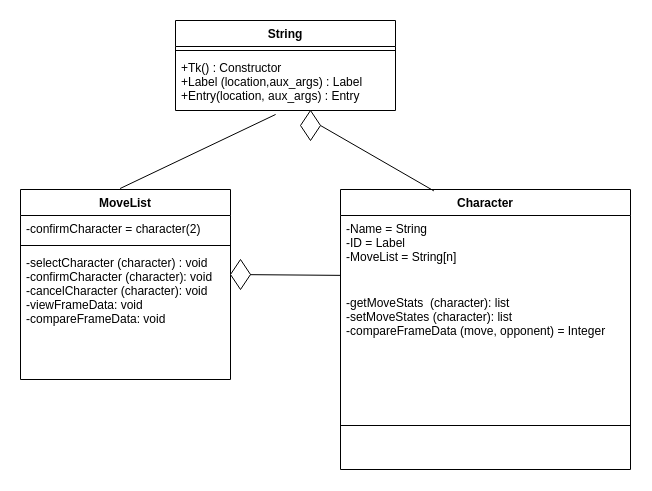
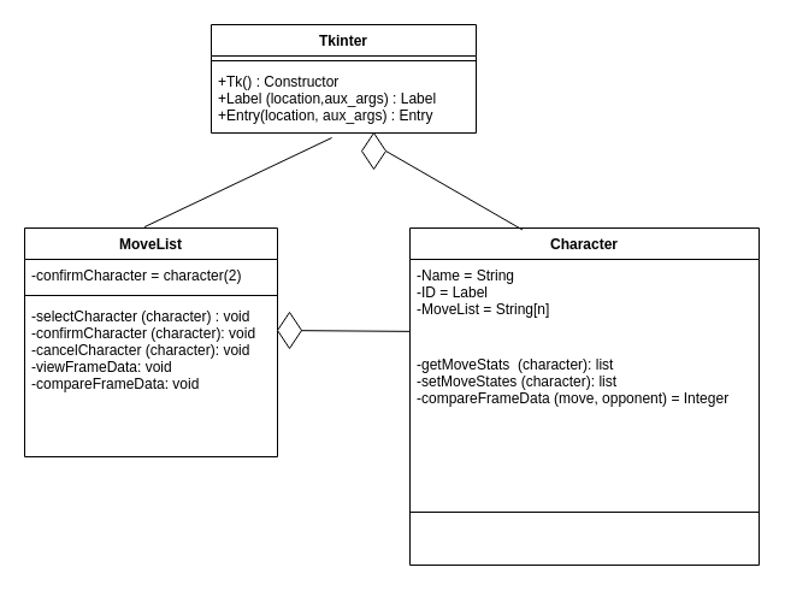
  <mxCell id="0" />
  <mxCell id="1" parent="0" />
  <mxCell id="2" value="MoveList" style="swimlane;fontStyle=1;align=center;verticalAlign=top;childLayout=stackLayout;horizontal=1;startSize=26;horizontalStack=0;resizeParent=1;resizeParentMax=0;resizeLast=0;collapsible=1;marginBottom=0;" parent="1" vertex="1"><mxGeometry x="20" y="189" width="210" height="190" as="geometry" /></mxCell>
  <mxCell id="3" value="-confirmCharacter = character(2)" style="text;strokeColor=none;fillColor=none;align=left;verticalAlign=top;spacingLeft=4;spacingRight=4;overflow=hidden;rotatable=0;points=[[0,0.5],[1,0.5]];portConstraint=eastwest;" parent="2" vertex="1"><mxGeometry y="26" width="210" height="26" as="geometry" /></mxCell>
  <mxCell id="4" value="" style="line;strokeWidth=1;fillColor=none;align=left;verticalAlign=middle;spacingTop=-1;spacingLeft=3;spacingRight=3;rotatable=0;labelPosition=right;points=[];portConstraint=eastwest;" parent="2" vertex="1"><mxGeometry y="52" width="210" height="8" as="geometry" /></mxCell>
  <mxCell id="5" value="-selectCharacter (character) : void&#10;-confirmCharacter (character): void&#10;-cancelCharacter (character): void&#10;-viewFrameData: void&#10;-compareFrameData: void&#10;&#10;&#10;" style="text;strokeColor=none;fillColor=none;align=left;verticalAlign=top;spacingLeft=4;spacingRight=4;overflow=hidden;rotatable=0;points=[[0,0.5],[1,0.5]];portConstraint=eastwest;" parent="2" vertex="1"><mxGeometry y="60" width="210" height="130" as="geometry" /></mxCell>
  <mxCell id="6" value="Character" style="swimlane;fontStyle=1;align=center;verticalAlign=top;childLayout=stackLayout;horizontal=1;startSize=26;horizontalStack=0;resizeParent=1;resizeParentMax=0;resizeLast=0;collapsible=1;marginBottom=0;" parent="1" vertex="1"><mxGeometry x="340" y="189" width="290" height="280" as="geometry" /></mxCell>
  <mxCell id="7" value="-Name = String&#10;-ID = Label&#10;-MoveList = String[n]&#10;&#10;" style="text;strokeColor=none;fillColor=none;align=left;verticalAlign=top;spacingLeft=4;spacingRight=4;overflow=hidden;rotatable=0;points=[[0,0.5],[1,0.5]];portConstraint=eastwest;" parent="6" vertex="1"><mxGeometry y="26" width="290" height="74" as="geometry" /></mxCell>
  <mxCell id="8" value="-getMoveStats  (character): list&#10;-setMoveStates (character): list&#10; -compareFrameData (move, opponent) = Integer&#10;&#10; &#10;" style="text;strokeColor=none;fillColor=none;align=left;verticalAlign=top;spacingLeft=4;spacingRight=4;overflow=hidden;rotatable=0;points=[[0,0.5],[1,0.5]];portConstraint=eastwest;" parent="6" vertex="1"><mxGeometry y="100" width="290" height="92" as="geometry" /></mxCell>
  <mxCell id="9" value="" style="line;strokeWidth=1;fillColor=none;align=left;verticalAlign=middle;spacingTop=-1;spacingLeft=3;spacingRight=3;rotatable=0;labelPosition=right;points=[];portConstraint=eastwest;" parent="6" vertex="1"><mxGeometry y="192" width="290" height="88" as="geometry" /></mxCell>
- <mxCell id="10" value="String" style="swimlane;fontStyle=1;align=center;verticalAlign=top;childLayout=stackLayout;horizontal=1;startSize=26;horizontalStack=0;resizeParent=1;resizeParentMax=0;resizeLast=0;collapsible=1;marginBottom=0;" parent="1" vertex="1"><mxGeometry x="175" y="20" width="220" height="90" as="geometry" /></mxCell>
+ <mxCell id="10" value="Tkinter" style="swimlane;fontStyle=1;align=center;verticalAlign=top;childLayout=stackLayout;horizontal=1;startSize=26;horizontalStack=0;resizeParent=1;resizeParentMax=0;resizeLast=0;collapsible=1;marginBottom=0;" parent="1" vertex="1"><mxGeometry x="175" y="20" width="220" height="90" as="geometry" /></mxCell>
  <mxCell id="11" value="" style="line;strokeWidth=1;fillColor=none;align=left;verticalAlign=middle;spacingTop=-1;spacingLeft=3;spacingRight=3;rotatable=0;labelPosition=right;points=[];portConstraint=eastwest;" parent="10" vertex="1"><mxGeometry y="26" width="220" height="8" as="geometry" /></mxCell>
  <mxCell id="12" value="+Tk() : Constructor&#10;+Label (location,aux_args) : Label&#10;+Entry(location, aux_args) : Entry&#10;&#10;" style="text;strokeColor=none;fillColor=none;align=left;verticalAlign=top;spacingLeft=4;spacingRight=4;overflow=hidden;rotatable=0;points=[[0,0.5],[1,0.5]];portConstraint=eastwest;" parent="10" vertex="1"><mxGeometry y="34" width="220" height="56" as="geometry" /></mxCell>
  <mxCell id="13" value="" style="endArrow=none;html=1;exitX=0.474;exitY=-0.005;exitDx=0;exitDy=0;exitPerimeter=0;entryX=0.455;entryY=1.071;entryDx=0;entryDy=0;entryPerimeter=0;" parent="1" source="2" target="12" edge="1"><mxGeometry width="50" height="50" relative="1" as="geometry"><mxPoint x="270" y="350" as="sourcePoint" /><mxPoint x="320" y="300" as="targetPoint" /></mxGeometry></mxCell>
  <mxCell id="14" value="" style="endArrow=none;html=1;entryX=-0.001;entryY=0.809;entryDx=0;entryDy=0;exitX=0;exitY=0.5;exitDx=0;exitDy=0;entryPerimeter=0;" parent="1" target="7" edge="1" source="15"><mxGeometry width="50" height="50" relative="1" as="geometry"><mxPoint x="310" y="230" as="sourcePoint" /><mxPoint x="230" y="275" as="targetPoint" /></mxGeometry></mxCell>
  <mxCell id="15" value="" style="rhombus;whiteSpace=wrap;html=1;" parent="1" vertex="1"><mxGeometry x="230" y="259" width="20" height="30" as="geometry" /></mxCell>
  <mxCell id="16" value="" style="endArrow=none;html=1;entryX=1;entryY=0.5;entryDx=0;entryDy=0;exitX=0.322;exitY=0.005;exitDx=0;exitDy=0;exitPerimeter=0;" edge="1" parent="1" source="6" target="17"><mxGeometry width="50" height="50" relative="1" as="geometry"><mxPoint x="200" y="240" as="sourcePoint" /><mxPoint x="250" y="190" as="targetPoint" /></mxGeometry></mxCell>
  <mxCell id="17" value="" style="rhombus;whiteSpace=wrap;html=1;" vertex="1" parent="1"><mxGeometry x="300" y="110" width="20" height="30" as="geometry" /></mxCell>
